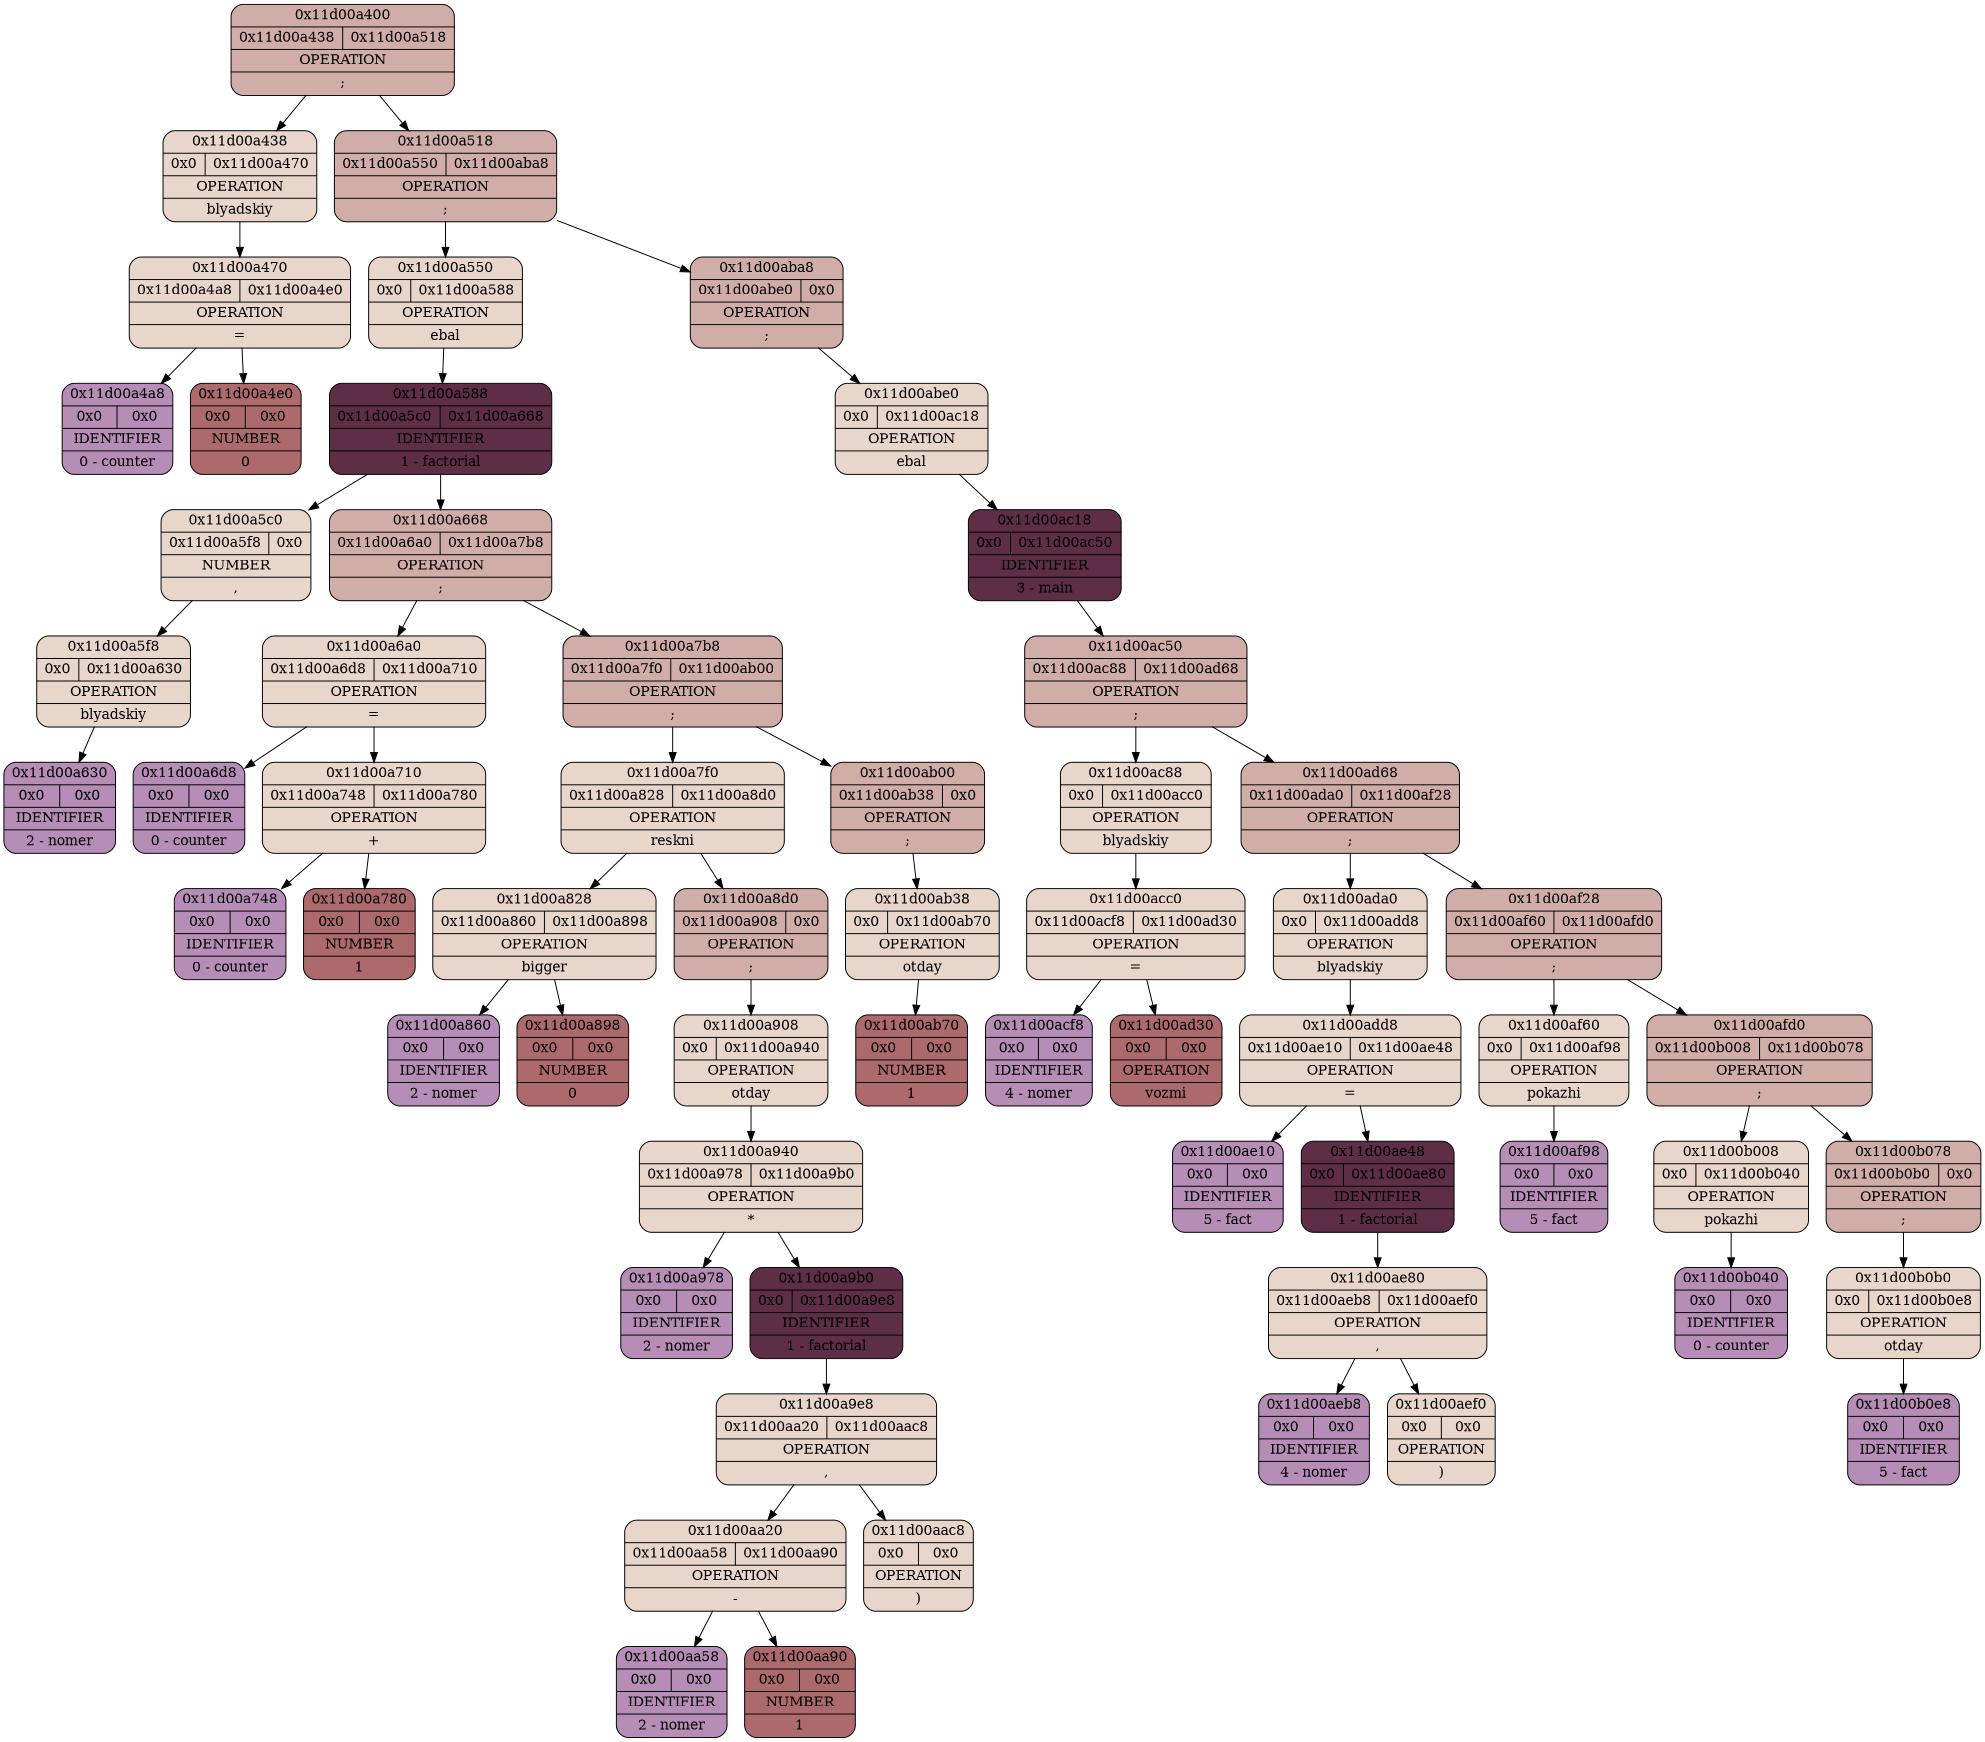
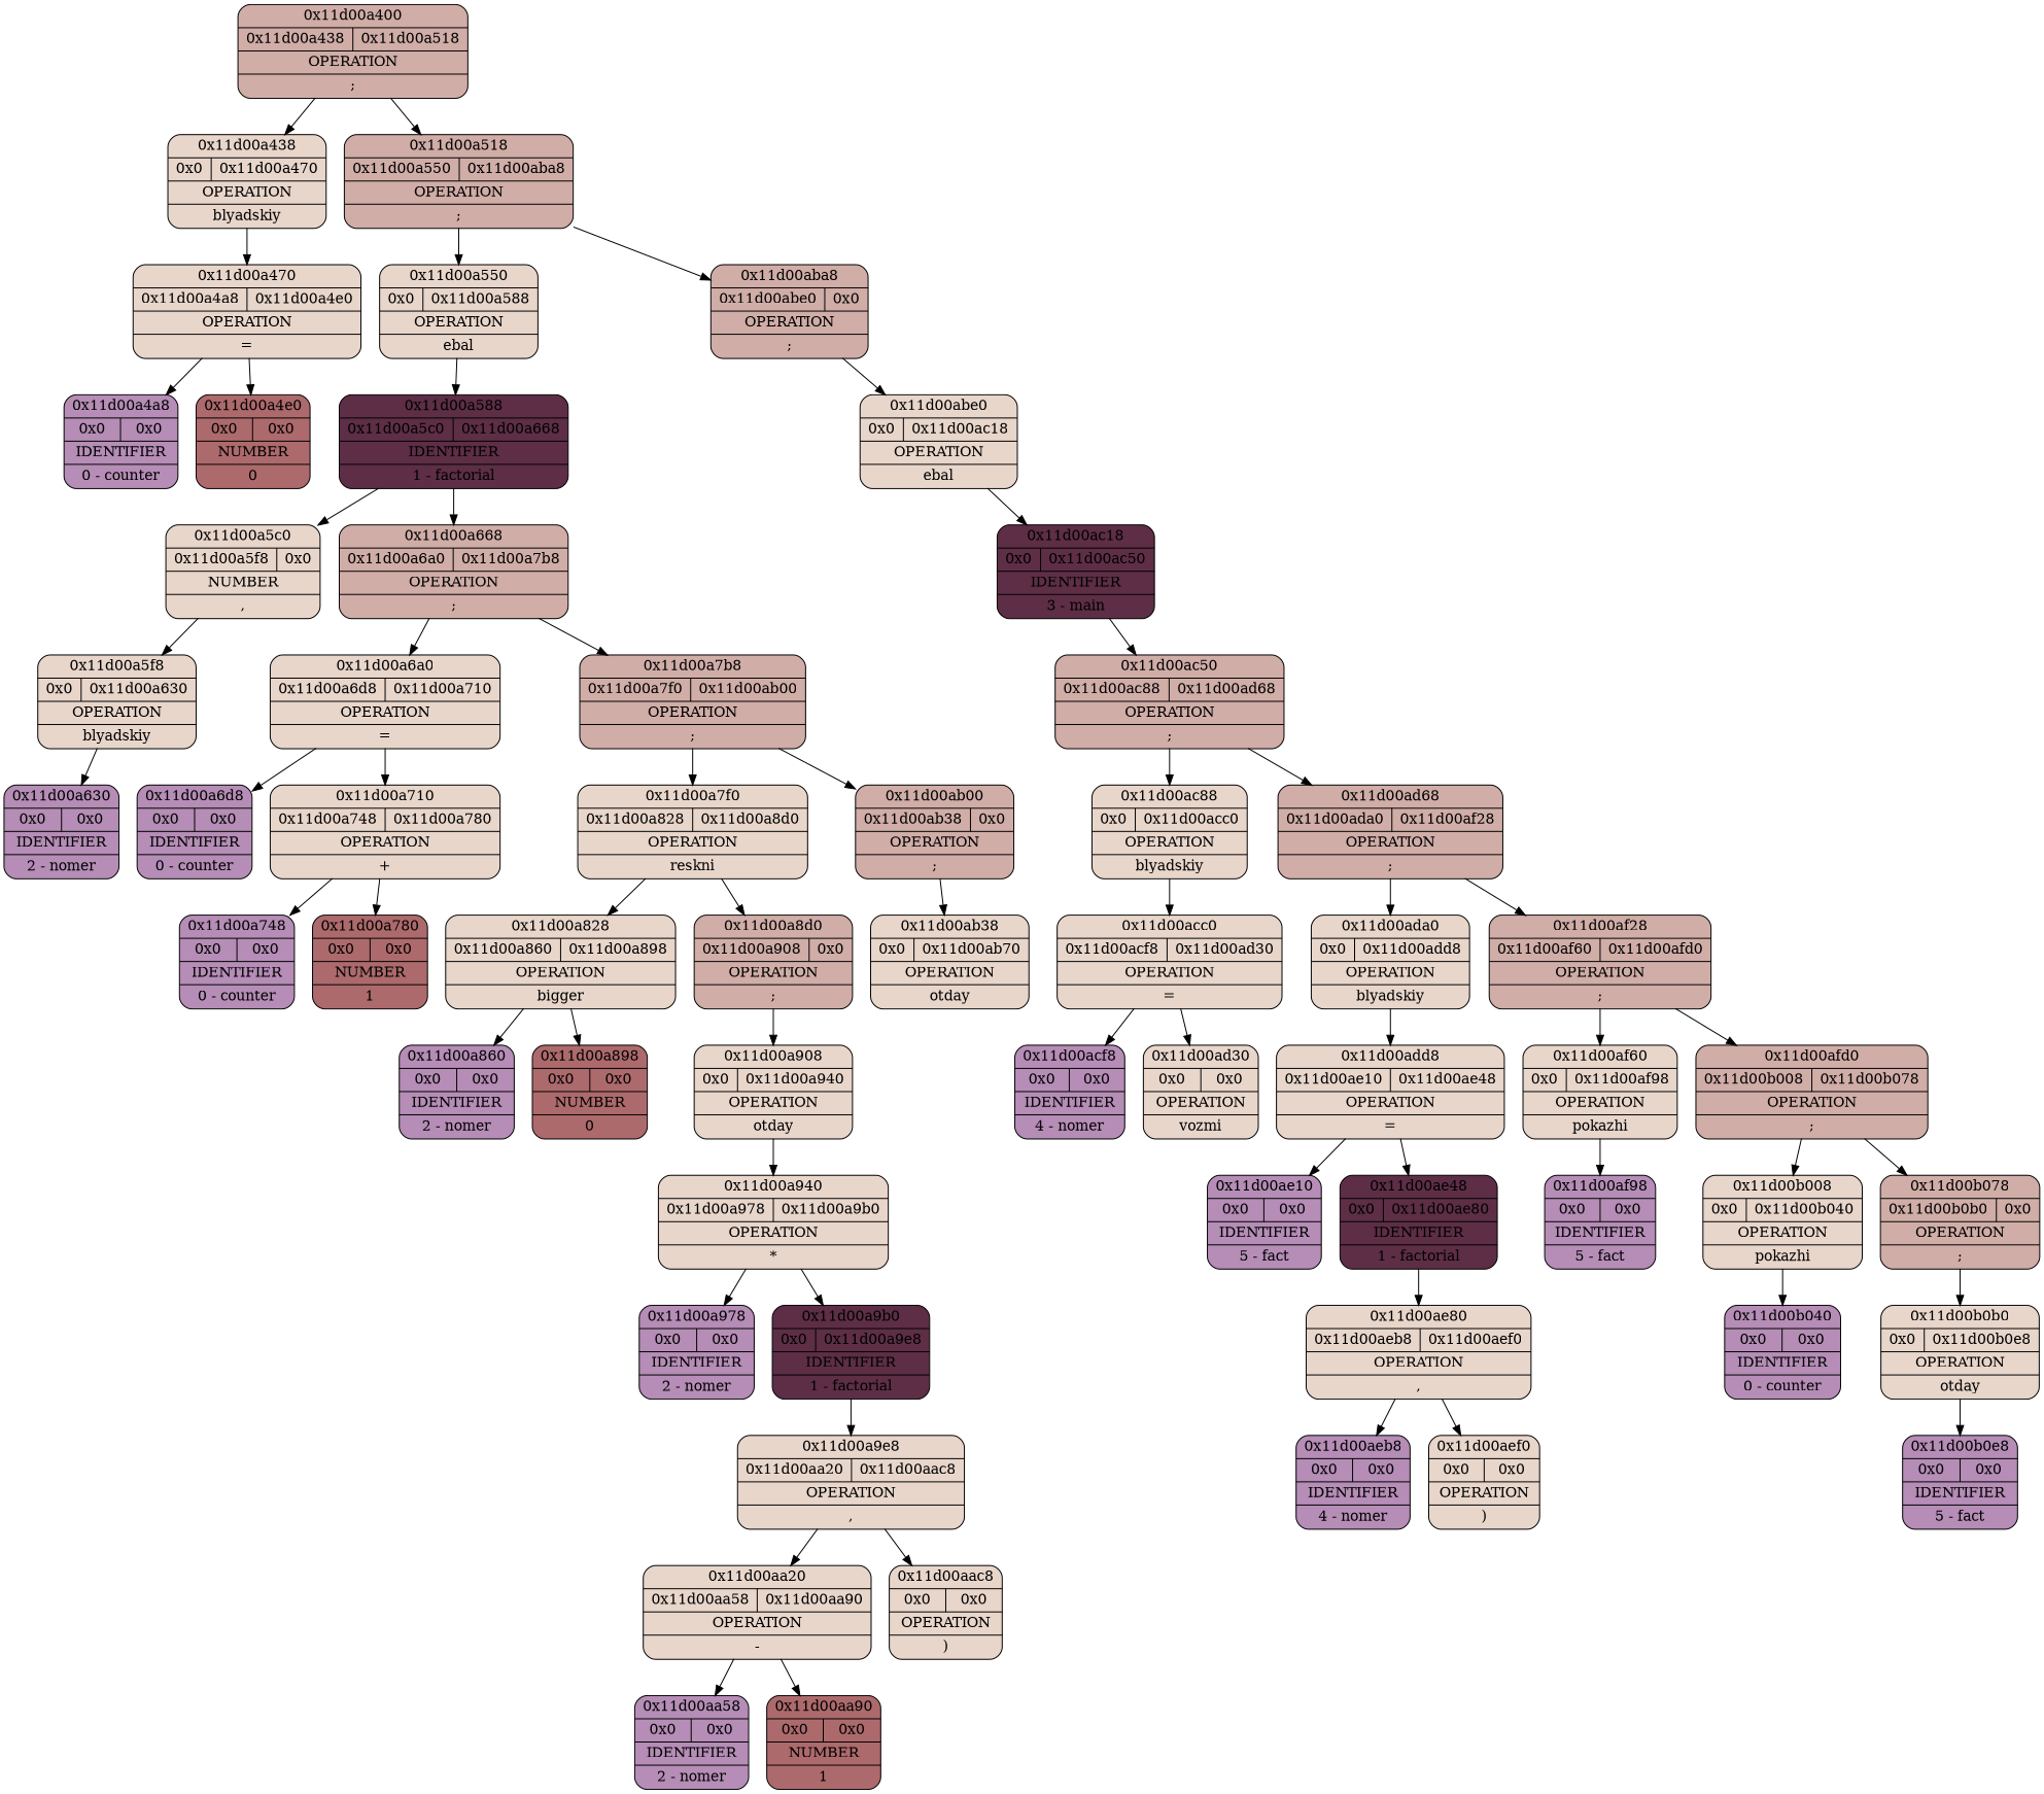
  digraph {
    node [fillcolor="#E8D6CB" rank=8 shape=Mrecord style=filled]
    n1 [fillcolor="#D0ADA7" label="{0x11d00a400 | {0x11d00a438 | 0x11d00a518} | OPERATION | ;}" rank=0]
    n2 [label="{0x11d00a438 | {0x0 | 0x11d00a470} | OPERATION | blyadskiy}" rank=1]
    n3 [fillcolor="#D0ADA7" label="{0x11d00a518 | {0x11d00a550 | 0x11d00aba8} | OPERATION | ;}" rank=1]
    n4 [label="{0x11d00a470 | {0x11d00a4a8 | 0x11d00a4e0} | OPERATION | =}" rank=2]
    n5 [label="{0x11d00a550 | {0x0 | 0x11d00a588} | OPERATION | ebal}" rank=2]
    n6 [fillcolor="#D0ADA7" label="{0x11d00aba8 | {0x11d00abe0 | 0x0} | OPERATION | ;}" rank=2]
    n7 [fillcolor="#B58DB6" label="{0x11d00a4a8 | {0x0 | 0x0} | IDENTIFIER | 0 - counter}" rank=3]
    n8 [fillcolor="#AD6A6C" label="{0x11d00a4e0 | {0x0 | 0x0} | NUMBER | 0 }" rank=3]
    n9 [fillcolor="#5D2E46" label="{0x11d00a588 | {0x11d00a5c0 | 0x11d00a668} | IDENTIFIER | 1 - factorial}" rank=3]
    n10 [label="{0x11d00abe0 | {0x0 | 0x11d00ac18} | OPERATION | ebal}" rank=3]
    n11 [label="{0x11d00a5c0 | {0x11d00a5f8 | 0x0} | NUMBER | ,}" rank=4]
    n12 [fillcolor="#D0ADA7" label="{0x11d00a668 | {0x11d00a6a0 | 0x11d00a7b8} | OPERATION | ;}" rank=4]
    n13 [label="{0x11d00a5f8 | {0x0 | 0x11d00a630} | OPERATION | blyadskiy}" rank=5]
    n14 [label="{0x11d00a6a0 | {0x11d00a6d8 | 0x11d00a710} | OPERATION | =}" rank=5]
    n15 [fillcolor="#D0ADA7" label="{0x11d00a7b8 | {0x11d00a7f0 | 0x11d00ab00} | OPERATION | ;}" rank=5]
    n16 [fillcolor="#B58DB6" label="{0x11d00a630 | {0x0 | 0x0} | IDENTIFIER | 2 - nomer}" rank=6]
    n17 [fillcolor="#B58DB6" label="{0x11d00a6d8 | {0x0 | 0x0} | IDENTIFIER | 0 - counter}" rank=6]
    n18 [label="{0x11d00a710 | {0x11d00a748 | 0x11d00a780} | OPERATION | +}" rank=6]
    n19 [label="{0x11d00a7f0 | {0x11d00a828 | 0x11d00a8d0} | OPERATION | reskni}" rank=6]
    n20 [fillcolor="#D0ADA7" label="{0x11d00ab00 | {0x11d00ab38 | 0x0} | OPERATION | ;}" rank=6]
    n21 [fillcolor="#B58DB6" label="{0x11d00a748 | {0x0 | 0x0} | IDENTIFIER | 0 - counter}" rank=7]
    n22 [fillcolor="#AD6A6C" label="{0x11d00a780 | {0x0 | 0x0} | NUMBER | 1 }" rank=7]
    n23 [label="{0x11d00a828 | {0x11d00a860 | 0x11d00a898} | OPERATION | bigger}" rank=7]
    n24 [fillcolor="#D0ADA7" label="{0x11d00a8d0 | {0x11d00a908 | 0x0} | OPERATION | ;}" rank=7]
    n25 [label="{0x11d00ab38 | {0x0 | 0x11d00ab70} | OPERATION | otday}" rank=7]
    n26 [fillcolor="#B58DB6" label="{0x11d00a860 | {0x0 | 0x0} | IDENTIFIER | 2 - nomer}"]
    n27 [fillcolor="#AD6A6C" label="{0x11d00a898 | {0x0 | 0x0} | NUMBER | 0 }"]
    n28 [label="{0x11d00a908 | {0x0 | 0x11d00a940} | OPERATION | otday}"]
    n29 [label="{0x11d00a940 | {0x11d00a978 | 0x11d00a9b0} | OPERATION | *}" rank=9]
    n30 [fillcolor="#B58DB6" label="{0x11d00a978 | {0x0 | 0x0} | IDENTIFIER | 2 - nomer}" rank=10]
    n31 [fillcolor="#5D2E46" label="{0x11d00a9b0 | {0x0 | 0x11d00a9e8} | IDENTIFIER | 1 - factorial}" rank=10]
    n32 [label="{0x11d00a9e8 | {0x11d00aa20 | 0x11d00aac8} | OPERATION | ,}" rank=11]
    n33 [label="{0x11d00aa20 | {0x11d00aa58 | 0x11d00aa90} | OPERATION | -}" rank=12]
    n34 [label="{0x11d00aac8 | {0x0 | 0x0} | OPERATION | )}" rank=12]
    n35 [fillcolor="#B58DB6" label="{0x11d00aa58 | {0x0 | 0x0} | IDENTIFIER | 2 - nomer}" rank=13]
    n36 [fillcolor="#AD6A6C" label="{0x11d00aa90 | {0x0 | 0x0} | NUMBER | 1 }" rank=13]
-   n37 [fillcolor="#AD6A6C" label="{0x11d00ab70 | {0x0 | 0x0} | NUMBER | 1 }"]
    n38 [fillcolor="#5D2E46" label="{0x11d00ac18 | {0x0 | 0x11d00ac50} | IDENTIFIER | 3 - main}" rank=4]
    n39 [fillcolor="#D0ADA7" label="{0x11d00ac50 | {0x11d00ac88 | 0x11d00ad68} | OPERATION | ;}" rank=5]
    n40 [label="{0x11d00ac88 | {0x0 | 0x11d00acc0} | OPERATION | blyadskiy}" rank=6]
    n41 [fillcolor="#D0ADA7" label="{0x11d00ad68 | {0x11d00ada0 | 0x11d00af28} | OPERATION | ;}" rank=6]
    n42 [label="{0x11d00acc0 | {0x11d00acf8 | 0x11d00ad30} | OPERATION | =}" rank=7]
    n43 [label="{0x11d00ada0 | {0x0 | 0x11d00add8} | OPERATION | blyadskiy}" rank=7]
    n44 [fillcolor="#D0ADA7" label="{0x11d00af28 | {0x11d00af60 | 0x11d00afd0} | OPERATION | ;}" rank=7]
    n45 [fillcolor="#B58DB6" label="{0x11d00acf8 | {0x0 | 0x0} | IDENTIFIER | 4 - nomer}"]
-   n46 [fillcolor="#AD6A6C" label="{0x11d00ad30 | {0x0 | 0x0} | OPERATION | vozmi}"]
+   n46 [label="{0x11d00ad30 | {0x0 | 0x0} | OPERATION | vozmi}"]
    n47 [label="{0x11d00add8 | {0x11d00ae10 | 0x11d00ae48} | OPERATION | =}"]
    n48 [label="{0x11d00af60 | {0x0 | 0x11d00af98} | OPERATION | pokazhi}"]
    n49 [fillcolor="#D0ADA7" label="{0x11d00afd0 | {0x11d00b008 | 0x11d00b078} | OPERATION | ;}"]
    n50 [fillcolor="#B58DB6" label="{0x11d00ae10 | {0x0 | 0x0} | IDENTIFIER | 5 - fact}" rank=9]
    n51 [fillcolor="#5D2E46" label="{0x11d00ae48 | {0x0 | 0x11d00ae80} | IDENTIFIER | 1 - factorial}" rank=9]
    n52 [label="{0x11d00ae80 | {0x11d00aeb8 | 0x11d00aef0} | OPERATION | ,}" rank=10]
    n53 [fillcolor="#B58DB6" label="{0x11d00aeb8 | {0x0 | 0x0} | IDENTIFIER | 4 - nomer}" rank=11]
    n54 [label="{0x11d00aef0 | {0x0 | 0x0} | OPERATION | )}" rank=11]
    n55 [fillcolor="#B58DB6" label="{0x11d00af98 | {0x0 | 0x0} | IDENTIFIER | 5 - fact}" rank=9]
    n56 [label="{0x11d00b008 | {0x0 | 0x11d00b040} | OPERATION | pokazhi}" rank=9]
    n57 [fillcolor="#D0ADA7" label="{0x11d00b078 | {0x11d00b0b0 | 0x0} | OPERATION | ;}" rank=9]
    n58 [fillcolor="#B58DB6" label="{0x11d00b040 | {0x0 | 0x0} | IDENTIFIER | 0 - counter}" rank=10]
    n59 [label="{0x11d00b0b0 | {0x0 | 0x11d00b0e8} | OPERATION | otday}" rank=10]
    n60 [fillcolor="#B58DB6" label="{0x11d00b0e8 | {0x0 | 0x0} | IDENTIFIER | 5 - fact}" rank=11]
    n1 -> n2
    n1 -> n3
    n2 -> n4
    n3 -> n5
    n3 -> n6
    n4 -> n7
    n4 -> n8
    n5 -> n9
    n6 -> n10
    n9 -> n11
    n9 -> n12
    n10 -> n38
    n11 -> n13
    n12 -> n14
    n12 -> n15
    n13 -> n16
    n14 -> n17
    n14 -> n18
    n15 -> n19
    n15 -> n20
    n18 -> n21
    n18 -> n22
    n19 -> n23
    n19 -> n24
    n20 -> n25
    n23 -> n26
    n23 -> n27
    n24 -> n28
-   n25 -> n37
    n28 -> n29
    n29 -> n30
    n29 -> n31
    n31 -> n32
    n32 -> n33
    n32 -> n34
    n33 -> n35
    n33 -> n36
    n38 -> n39
    n39 -> n40
    n39 -> n41
    n40 -> n42
    n41 -> n43
    n41 -> n44
    n42 -> n45
    n42 -> n46
    n43 -> n47
    n44 -> n48
    n44 -> n49
    n47 -> n50
    n47 -> n51
    n48 -> n55
    n49 -> n56
    n49 -> n57
    n51 -> n52
    n52 -> n53
    n52 -> n54
    n56 -> n58
    n57 -> n59
    n59 -> n60
  }
